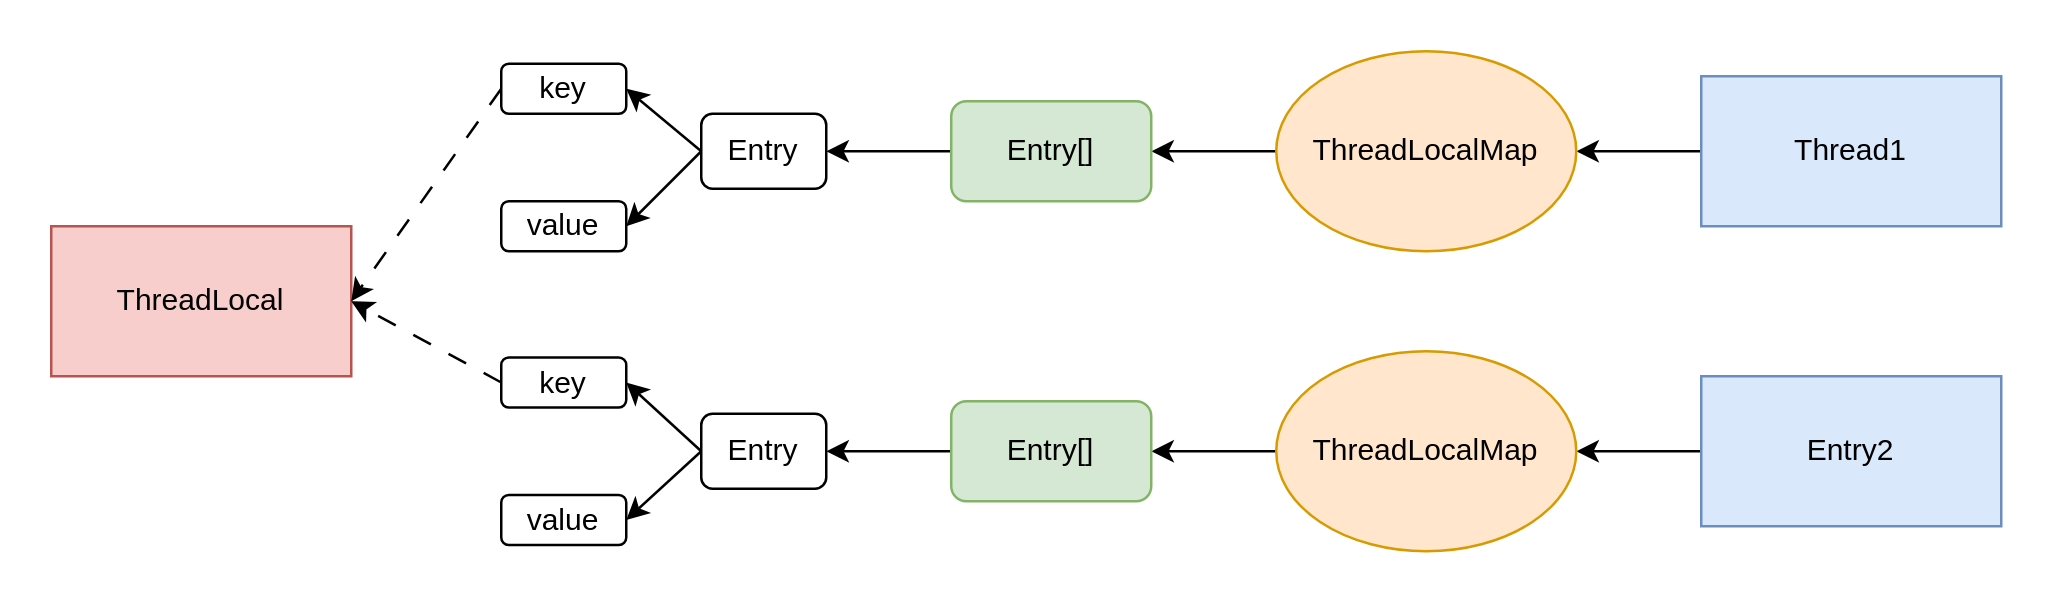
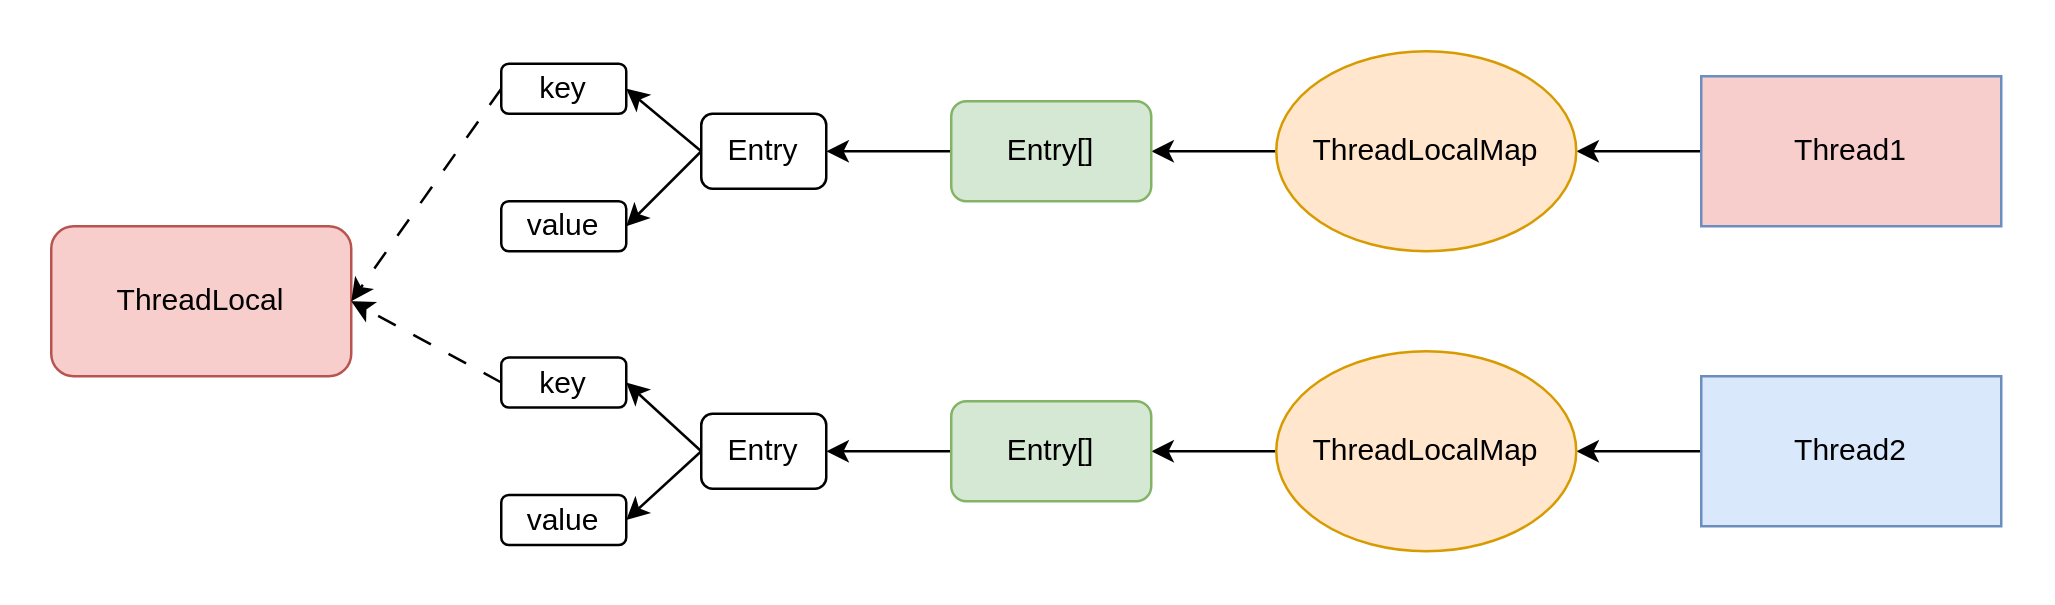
  <mxCell id="0" />
  <mxCell id="1" parent="0" />
- <mxCell id="2" value="ThreadLocal" style="rounded=0;whiteSpace=wrap;html=1;fillColor=#f8cecc;strokeColor=#b85450;" vertex="1" parent="1"><mxGeometry x="20" y="90" width="120" height="60" as="geometry" /></mxCell>
+ <mxCell id="2" value="ThreadLocal" style="whiteSpace=wrap;html=1;fillColor=#f8cecc;strokeColor=#b85450;rounded=1;" vertex="1" parent="1"><mxGeometry x="20" y="90" width="120" height="60" as="geometry" /></mxCell>
  <mxCell id="3" style="edgeStyle=orthogonalEdgeStyle;rounded=0;orthogonalLoop=1;jettySize=auto;html=1;exitX=0;exitY=0.5;exitDx=0;exitDy=0;entryX=1;entryY=0.5;entryDx=0;entryDy=0;" edge="1" parent="1" source="4" target="8"><mxGeometry relative="1" as="geometry" /></mxCell>
- <mxCell id="4" value="Thread1" style="rounded=0;whiteSpace=wrap;html=1;fillColor=#dae8fc;strokeColor=#6c8ebf;" vertex="1" parent="1"><mxGeometry x="680" y="30" width="120" height="60" as="geometry" /></mxCell>
+ <mxCell id="4" value="Thread1" style="rounded=0;whiteSpace=wrap;html=1;fillColor=#f8cecc;strokeColor=#6c8ebf;" vertex="1" parent="1"><mxGeometry x="680" y="30" width="120" height="60" as="geometry" /></mxCell>
  <mxCell id="5" style="edgeStyle=orthogonalEdgeStyle;rounded=0;orthogonalLoop=1;jettySize=auto;html=1;exitX=0;exitY=0.5;exitDx=0;exitDy=0;entryX=1;entryY=0.5;entryDx=0;entryDy=0;" edge="1" parent="1" source="6" target="10"><mxGeometry relative="1" as="geometry" /></mxCell>
- <mxCell id="6" value="Entry2" style="rounded=0;whiteSpace=wrap;html=1;fillColor=#dae8fc;strokeColor=#6c8ebf;" vertex="1" parent="1"><mxGeometry x="680" y="150" width="120" height="60" as="geometry" /></mxCell>
+ <mxCell id="6" value="Thread2" style="rounded=0;whiteSpace=wrap;html=1;fillColor=#dae8fc;strokeColor=#6c8ebf;" vertex="1" parent="1"><mxGeometry x="680" y="150" width="120" height="60" as="geometry" /></mxCell>
  <mxCell id="7" style="edgeStyle=orthogonalEdgeStyle;rounded=0;orthogonalLoop=1;jettySize=auto;html=1;exitX=0;exitY=0.5;exitDx=0;exitDy=0;entryX=1;entryY=0.5;entryDx=0;entryDy=0;" edge="1" parent="1" source="8" target="12"><mxGeometry relative="1" as="geometry" /></mxCell>
  <mxCell id="8" value="ThreadLocalMap" style="ellipse;whiteSpace=wrap;html=1;fillColor=#ffe6cc;strokeColor=#d79b00;" vertex="1" parent="1"><mxGeometry x="510" y="20" width="120" height="80" as="geometry" /></mxCell>
  <mxCell id="9" style="edgeStyle=orthogonalEdgeStyle;rounded=0;orthogonalLoop=1;jettySize=auto;html=1;exitX=0;exitY=0.5;exitDx=0;exitDy=0;entryX=1;entryY=0.5;entryDx=0;entryDy=0;" edge="1" parent="1" source="10" target="14"><mxGeometry relative="1" as="geometry" /></mxCell>
  <mxCell id="10" value="ThreadLocalMap" style="ellipse;whiteSpace=wrap;html=1;fillColor=#ffe6cc;strokeColor=#d79b00;" vertex="1" parent="1"><mxGeometry x="510" y="140" width="120" height="80" as="geometry" /></mxCell>
  <mxCell id="11" style="edgeStyle=orthogonalEdgeStyle;rounded=0;orthogonalLoop=1;jettySize=auto;html=1;exitX=0;exitY=0.5;exitDx=0;exitDy=0;entryX=1;entryY=0.5;entryDx=0;entryDy=0;" edge="1" parent="1" source="12" target="17"><mxGeometry relative="1" as="geometry" /></mxCell>
  <mxCell id="12" value="Entry[]" style="rounded=1;whiteSpace=wrap;html=1;fillColor=#d5e8d4;strokeColor=#82b366;" vertex="1" parent="1"><mxGeometry x="380" y="40" width="80" height="40" as="geometry" /></mxCell>
  <mxCell id="13" style="edgeStyle=orthogonalEdgeStyle;rounded=0;orthogonalLoop=1;jettySize=auto;html=1;exitX=0;exitY=0.5;exitDx=0;exitDy=0;entryX=1;entryY=0.5;entryDx=0;entryDy=0;" edge="1" parent="1" source="14" target="20"><mxGeometry relative="1" as="geometry" /></mxCell>
  <mxCell id="14" value="Entry[]" style="rounded=1;whiteSpace=wrap;html=1;fillColor=#d5e8d4;strokeColor=#82b366;" vertex="1" parent="1"><mxGeometry x="380" y="160" width="80" height="40" as="geometry" /></mxCell>
  <mxCell id="15" style="rounded=0;orthogonalLoop=1;jettySize=auto;html=1;exitX=0;exitY=0.5;exitDx=0;exitDy=0;entryX=1;entryY=0.5;entryDx=0;entryDy=0;" edge="1" parent="1" source="17" target="22"><mxGeometry relative="1" as="geometry" /></mxCell>
  <mxCell id="16" style="rounded=0;orthogonalLoop=1;jettySize=auto;html=1;exitX=0;exitY=0.5;exitDx=0;exitDy=0;entryX=1;entryY=0.5;entryDx=0;entryDy=0;" edge="1" parent="1" source="17" target="23"><mxGeometry relative="1" as="geometry" /></mxCell>
  <mxCell id="17" value="Entry" style="rounded=1;whiteSpace=wrap;html=1;" vertex="1" parent="1"><mxGeometry x="280" y="45" width="50" height="30" as="geometry" /></mxCell>
  <mxCell id="18" style="rounded=0;orthogonalLoop=1;jettySize=auto;html=1;exitX=0;exitY=0.5;exitDx=0;exitDy=0;entryX=1;entryY=0.5;entryDx=0;entryDy=0;" edge="1" parent="1" source="20" target="25"><mxGeometry relative="1" as="geometry" /></mxCell>
  <mxCell id="19" style="rounded=0;orthogonalLoop=1;jettySize=auto;html=1;exitX=0;exitY=0.5;exitDx=0;exitDy=0;entryX=1;entryY=0.5;entryDx=0;entryDy=0;" edge="1" parent="1" source="20" target="26"><mxGeometry relative="1" as="geometry" /></mxCell>
  <mxCell id="20" value="Entry" style="rounded=1;whiteSpace=wrap;html=1;" vertex="1" parent="1"><mxGeometry x="280" y="165" width="50" height="30" as="geometry" /></mxCell>
  <mxCell id="21" style="rounded=0;orthogonalLoop=1;jettySize=auto;html=1;exitX=0;exitY=0.5;exitDx=0;exitDy=0;entryX=1;entryY=0.5;entryDx=0;entryDy=0;dashed=1;dashPattern=8 8;" edge="1" parent="1" source="22" target="2"><mxGeometry relative="1" as="geometry" /></mxCell>
  <mxCell id="22" value="key" style="rounded=1;whiteSpace=wrap;html=1;" vertex="1" parent="1"><mxGeometry x="200" y="25" width="50" height="20" as="geometry" /></mxCell>
  <mxCell id="23" value="value" style="rounded=1;whiteSpace=wrap;html=1;" vertex="1" parent="1"><mxGeometry x="200" y="80" width="50" height="20" as="geometry" /></mxCell>
  <mxCell id="24" style="rounded=0;orthogonalLoop=1;jettySize=auto;html=1;exitX=0;exitY=0.5;exitDx=0;exitDy=0;entryX=1;entryY=0.5;entryDx=0;entryDy=0;dashed=1;dashPattern=8 8;" edge="1" parent="1" source="25" target="2"><mxGeometry relative="1" as="geometry" /></mxCell>
  <mxCell id="25" value="key" style="rounded=1;whiteSpace=wrap;html=1;" vertex="1" parent="1"><mxGeometry x="200" y="142.5" width="50" height="20" as="geometry" /></mxCell>
  <mxCell id="26" value="value" style="rounded=1;whiteSpace=wrap;html=1;" vertex="1" parent="1"><mxGeometry x="200" y="197.5" width="50" height="20" as="geometry" /></mxCell>
